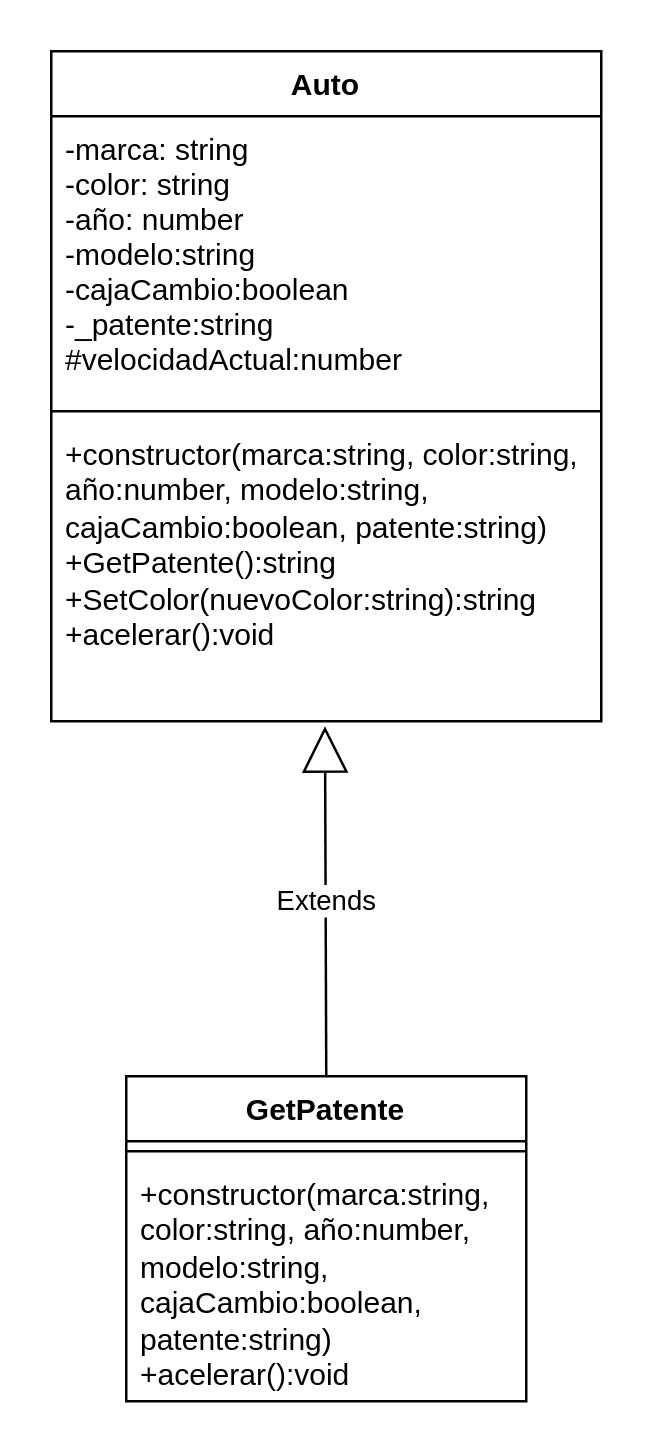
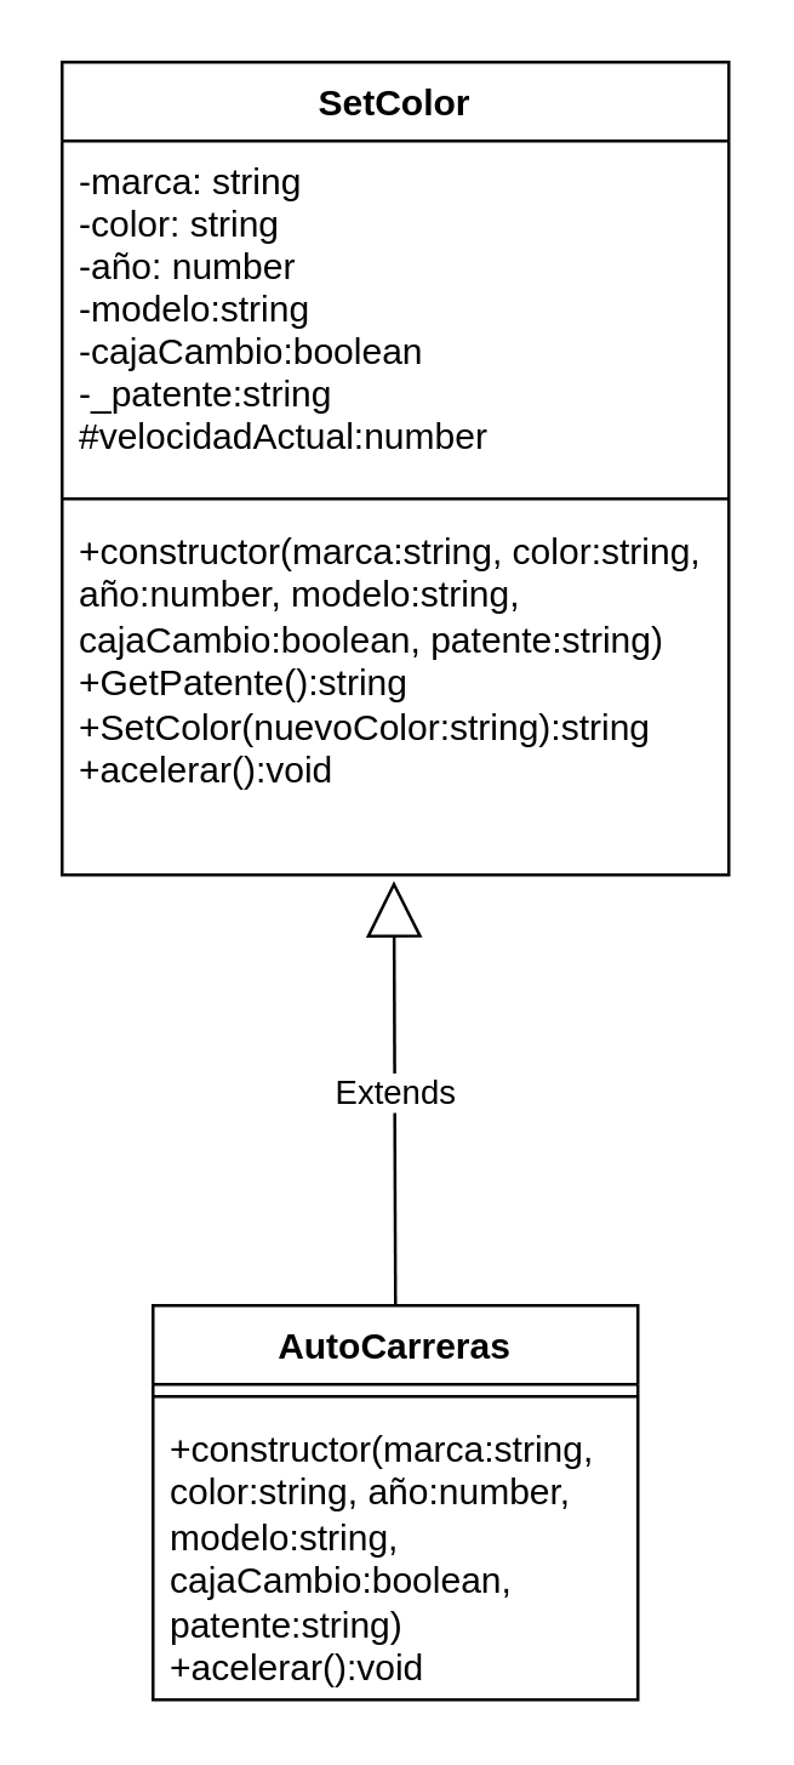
  <mxCell id="0" />
  <mxCell id="1" parent="0" />
- <mxCell id="2" value="Auto" style="swimlane;fontStyle=1;align=center;verticalAlign=top;childLayout=stackLayout;horizontal=1;startSize=26;horizontalStack=0;resizeParent=1;resizeParentMax=0;resizeLast=0;collapsible=1;marginBottom=0;" vertex="1" parent="1"><mxGeometry x="20" y="20" width="220" height="268" as="geometry" /></mxCell>
+ <mxCell id="2" value="SetColor" style="swimlane;fontStyle=1;align=center;verticalAlign=top;childLayout=stackLayout;horizontal=1;startSize=26;horizontalStack=0;resizeParent=1;resizeParentMax=0;resizeLast=0;collapsible=1;marginBottom=0;" vertex="1" parent="1"><mxGeometry x="20" y="20" width="220" height="268" as="geometry" /></mxCell>
  <mxCell id="3" value="-marca: string&#10;-color: string&#10;-año: number&#10;-modelo:string&#10;-cajaCambio:boolean&#10;-_patente:string&#10;#velocidadActual:number" style="text;strokeColor=none;fillColor=none;align=left;verticalAlign=top;spacingLeft=4;spacingRight=4;overflow=hidden;rotatable=0;points=[[0,0.5],[1,0.5]];portConstraint=eastwest;" vertex="1" parent="2"><mxGeometry y="26" width="220" height="114" as="geometry" /></mxCell>
  <mxCell id="4" value="" style="line;strokeWidth=1;fillColor=none;align=left;verticalAlign=middle;spacingTop=-1;spacingLeft=3;spacingRight=3;rotatable=0;labelPosition=right;points=[];portConstraint=eastwest;" vertex="1" parent="2"><mxGeometry y="140" width="220" height="8" as="geometry" /></mxCell>
  <mxCell id="5" value="+constructor(marca:string, color:string, año:number, modelo:string, cajaCambio:boolean, patente:string)&#10;+GetPatente():string&#10;+SetColor(nuevoColor:string):string&#10;+acelerar():void&#10;" style="text;strokeColor=none;fillColor=none;align=left;verticalAlign=top;spacingLeft=4;spacingRight=4;overflow=hidden;rotatable=0;points=[[0,0.5],[1,0.5]];portConstraint=eastwest;whiteSpace=wrap;" vertex="1" parent="2"><mxGeometry y="148" width="220" height="120" as="geometry" /></mxCell>
  <mxCell id="6" value="Extends" style="endArrow=block;endSize=16;endFill=0;html=1;exitX=0.5;exitY=0;exitDx=0;exitDy=0;" edge="1" parent="1" source="7"><mxGeometry width="160" relative="1" as="geometry"><mxPoint x="129.5" y="370" as="sourcePoint" /><mxPoint x="129.5" y="290" as="targetPoint" /></mxGeometry></mxCell>
- <mxCell id="7" value="GetPatente" style="swimlane;fontStyle=1;align=center;verticalAlign=top;childLayout=stackLayout;horizontal=1;startSize=26;horizontalStack=0;resizeParent=1;resizeParentMax=0;resizeLast=0;collapsible=1;marginBottom=0;" vertex="1" parent="1"><mxGeometry x="50" y="430" width="160" height="130" as="geometry" /></mxCell>
+ <mxCell id="7" value="AutoCarreras" style="swimlane;fontStyle=1;align=center;verticalAlign=top;childLayout=stackLayout;horizontal=1;startSize=26;horizontalStack=0;resizeParent=1;resizeParentMax=0;resizeLast=0;collapsible=1;marginBottom=0;" vertex="1" parent="1"><mxGeometry x="50" y="430" width="160" height="130" as="geometry" /></mxCell>
  <mxCell id="8" value="" style="line;strokeWidth=1;fillColor=none;align=left;verticalAlign=middle;spacingTop=-1;spacingLeft=3;spacingRight=3;rotatable=0;labelPosition=right;points=[];portConstraint=eastwest;" vertex="1" parent="7"><mxGeometry y="26" width="160" height="8" as="geometry" /></mxCell>
  <mxCell id="9" value="+constructor(marca:string, color:string, año:number, modelo:string, cajaCambio:boolean, patente:string)&#10;+acelerar():void" style="text;strokeColor=none;fillColor=none;align=left;verticalAlign=top;spacingLeft=4;spacingRight=4;overflow=hidden;rotatable=0;points=[[0,0.5],[1,0.5]];portConstraint=eastwest;whiteSpace=wrap;" vertex="1" parent="7"><mxGeometry y="34" width="160" height="96" as="geometry" /></mxCell>
